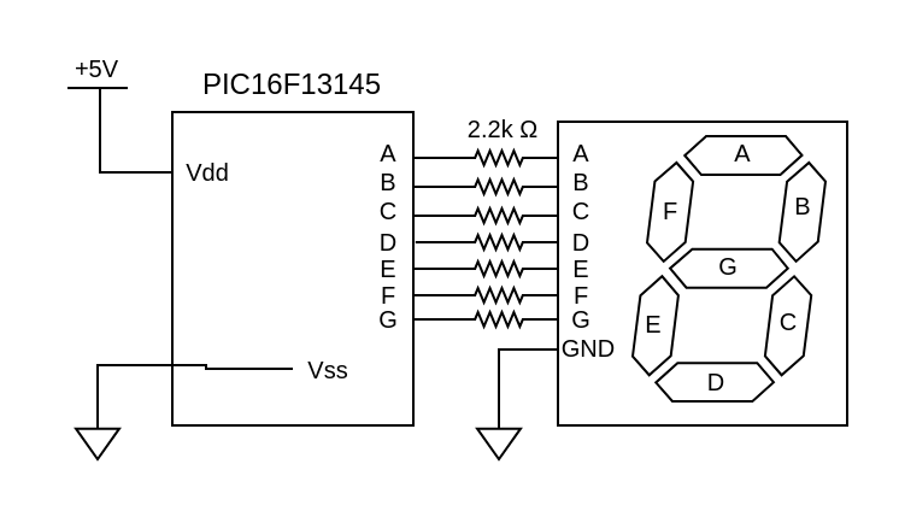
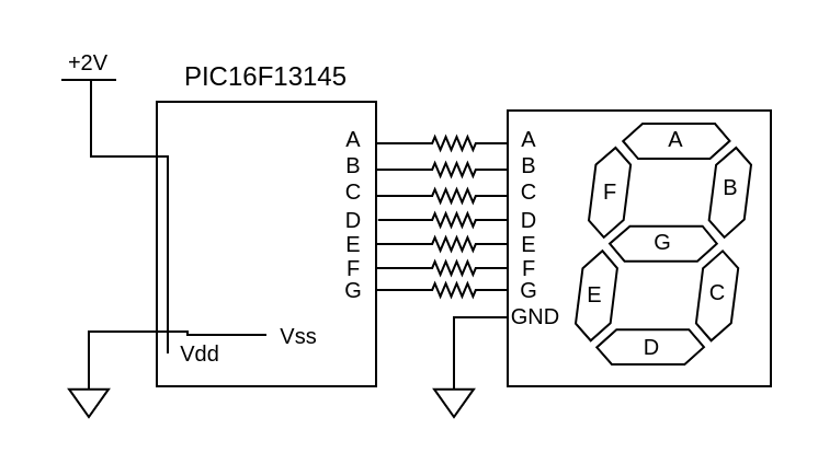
  <mxCell id="0" />
  <mxCell id="1" parent="0" />
  <mxCell id="2" value="" style="rounded=0;whiteSpace=wrap;html=1;" vertex="1" parent="1"><mxGeometry x="231" y="50" width="120" height="126" as="geometry" /></mxCell>
  <mxCell id="3" value="&lt;font style=&quot;font-size: 10px;&quot;&gt;A&lt;/font&gt;" style="text;html=1;strokeColor=none;fillColor=none;align=center;verticalAlign=middle;whiteSpace=wrap;rounded=0;" vertex="1" parent="1"><mxGeometry x="231" y="58" width="20" height="10" as="geometry" /></mxCell>
  <mxCell id="4" value="&lt;font style=&quot;font-size: 10px;&quot;&gt;B&lt;/font&gt;" style="text;html=1;strokeColor=none;fillColor=none;align=center;verticalAlign=middle;whiteSpace=wrap;rounded=0;" vertex="1" parent="1"><mxGeometry x="231" y="70" width="20" height="10" as="geometry" /></mxCell>
  <mxCell id="5" value="&lt;font style=&quot;font-size: 10px;&quot;&gt;C&lt;/font&gt;" style="text;html=1;strokeColor=none;fillColor=none;align=center;verticalAlign=middle;whiteSpace=wrap;rounded=0;" vertex="1" parent="1"><mxGeometry x="231" y="82" width="20" height="10" as="geometry" /></mxCell>
  <mxCell id="6" value="&lt;font style=&quot;font-size: 10px;&quot;&gt;D&lt;/font&gt;" style="text;html=1;strokeColor=none;fillColor=none;align=center;verticalAlign=middle;whiteSpace=wrap;rounded=0;" vertex="1" parent="1"><mxGeometry x="231" y="95" width="20" height="10" as="geometry" /></mxCell>
  <mxCell id="7" value="&lt;font style=&quot;font-size: 10px;&quot;&gt;E&lt;/font&gt;" style="text;html=1;strokeColor=none;fillColor=none;align=center;verticalAlign=middle;whiteSpace=wrap;rounded=0;" vertex="1" parent="1"><mxGeometry x="231" y="106" width="20" height="10" as="geometry" /></mxCell>
  <mxCell id="8" value="&lt;font style=&quot;font-size: 10px;&quot;&gt;F&lt;/font&gt;" style="text;html=1;strokeColor=none;fillColor=none;align=center;verticalAlign=middle;whiteSpace=wrap;rounded=0;" vertex="1" parent="1"><mxGeometry x="231" y="117" width="20" height="10" as="geometry" /></mxCell>
  <mxCell id="9" value="&lt;font style=&quot;font-size: 10px;&quot;&gt;G&lt;/font&gt;" style="text;html=1;strokeColor=none;fillColor=none;align=center;verticalAlign=middle;whiteSpace=wrap;rounded=0;" vertex="1" parent="1"><mxGeometry x="231" y="127" width="20" height="10" as="geometry" /></mxCell>
  <mxCell id="10" value="&lt;font style=&quot;font-size: 10px;&quot;&gt;GND&lt;/font&gt;" style="text;html=1;strokeColor=none;fillColor=none;align=center;verticalAlign=middle;whiteSpace=wrap;rounded=0;" vertex="1" parent="1"><mxGeometry x="234" y="139" width="20" height="10" as="geometry" /></mxCell>
  <mxCell id="11" style="edgeStyle=orthogonalEdgeStyle;rounded=0;orthogonalLoop=1;jettySize=auto;html=1;exitX=1;exitY=0.5;exitDx=0;exitDy=0;exitPerimeter=0;entryX=0;entryY=0.5;entryDx=0;entryDy=0;endArrow=none;endFill=0;" edge="1" parent="1" source="12" target="3"><mxGeometry relative="1" as="geometry" /></mxCell>
  <mxCell id="12" value="" style="pointerEvents=1;verticalLabelPosition=bottom;shadow=0;dashed=0;align=center;html=1;verticalAlign=top;shape=mxgraph.electrical.resistors.resistor_2;" vertex="1" parent="1"><mxGeometry x="191" y="62" width="31" height="6" as="geometry" /></mxCell>
  <mxCell id="13" value="" style="group" vertex="1" connectable="0" parent="1"><mxGeometry x="261" y="56" width="82" height="110" as="geometry" /></mxCell>
  <mxCell id="14" value="" style="verticalLabelPosition=bottom;shadow=0;dashed=0;align=center;html=1;verticalAlign=top;shape=mxgraph.electrical.opto_electronics.7_segment_display;pointerEvents=1;" vertex="1" parent="13"><mxGeometry x="1" width="80" height="110" as="geometry" /></mxCell>
  <mxCell id="15" value="&lt;font style=&quot;font-size: 10px;&quot;&gt;A&lt;/font&gt;" style="text;html=1;strokeColor=none;fillColor=none;align=center;verticalAlign=middle;whiteSpace=wrap;rounded=0;" vertex="1" parent="13"><mxGeometry x="37" y="2" width="20" height="10" as="geometry" /></mxCell>
  <mxCell id="16" value="&lt;font style=&quot;font-size: 10px;&quot;&gt;B&lt;/font&gt;" style="text;html=1;strokeColor=none;fillColor=none;align=center;verticalAlign=middle;whiteSpace=wrap;rounded=0;" vertex="1" parent="13"><mxGeometry x="62" y="24" width="20" height="10" as="geometry" /></mxCell>
  <mxCell id="17" value="&lt;font style=&quot;font-size: 10px;&quot;&gt;G&lt;/font&gt;" style="text;html=1;strokeColor=none;fillColor=none;align=center;verticalAlign=middle;whiteSpace=wrap;rounded=0;" vertex="1" parent="13"><mxGeometry x="31" y="49" width="20" height="10" as="geometry" /></mxCell>
  <mxCell id="18" value="&lt;font style=&quot;font-size: 10px;&quot;&gt;F&lt;/font&gt;" style="text;html=1;strokeColor=none;fillColor=none;align=center;verticalAlign=middle;whiteSpace=wrap;rounded=0;" vertex="1" parent="13"><mxGeometry x="7" y="26" width="20" height="10" as="geometry" /></mxCell>
  <mxCell id="19" value="&lt;font style=&quot;font-size: 10px;&quot;&gt;E&lt;/font&gt;" style="text;html=1;strokeColor=none;fillColor=none;align=center;verticalAlign=middle;whiteSpace=wrap;rounded=0;" vertex="1" parent="13"><mxGeometry y="73" width="20" height="10" as="geometry" /></mxCell>
  <mxCell id="20" value="&lt;font style=&quot;font-size: 10px;&quot;&gt;D&lt;/font&gt;" style="text;html=1;strokeColor=none;fillColor=none;align=center;verticalAlign=middle;whiteSpace=wrap;rounded=0;" vertex="1" parent="13"><mxGeometry x="26" y="97" width="20" height="10" as="geometry" /></mxCell>
  <mxCell id="21" value="&lt;font style=&quot;font-size: 10px;&quot;&gt;C&lt;/font&gt;" style="text;html=1;strokeColor=none;fillColor=none;align=center;verticalAlign=middle;whiteSpace=wrap;rounded=0;" vertex="1" parent="13"><mxGeometry x="56" y="72" width="20" height="10" as="geometry" /></mxCell>
  <mxCell id="22" value="" style="rounded=0;whiteSpace=wrap;html=1;" vertex="1" parent="1"><mxGeometry x="71" y="46" width="100" height="130" as="geometry" /></mxCell>
  <mxCell id="23" style="edgeStyle=orthogonalEdgeStyle;rounded=0;orthogonalLoop=1;jettySize=auto;html=1;exitX=0;exitY=0.5;exitDx=0;exitDy=0;exitPerimeter=0;entryX=0.996;entryY=0.139;entryDx=0;entryDy=0;entryPerimeter=0;endArrow=none;endFill=0;" edge="1" parent="1" source="12" target="22"><mxGeometry relative="1" as="geometry" /></mxCell>
  <mxCell id="24" style="edgeStyle=orthogonalEdgeStyle;rounded=0;orthogonalLoop=1;jettySize=auto;html=1;exitX=1;exitY=0.5;exitDx=0;exitDy=0;exitPerimeter=0;entryX=0;entryY=0.75;entryDx=0;entryDy=0;endArrow=none;endFill=0;" edge="1" parent="1" source="25" target="4"><mxGeometry relative="1" as="geometry" /></mxCell>
  <mxCell id="25" value="" style="pointerEvents=1;verticalLabelPosition=bottom;shadow=0;dashed=0;align=center;html=1;verticalAlign=top;shape=mxgraph.electrical.resistors.resistor_2;" vertex="1" parent="1"><mxGeometry x="191" y="74" width="31" height="6" as="geometry" /></mxCell>
  <mxCell id="26" style="edgeStyle=orthogonalEdgeStyle;rounded=0;orthogonalLoop=1;jettySize=auto;html=1;exitX=1;exitY=0.5;exitDx=0;exitDy=0;exitPerimeter=0;entryX=0;entryY=0.75;entryDx=0;entryDy=0;endArrow=none;endFill=0;" edge="1" parent="1" source="27" target="5"><mxGeometry relative="1" as="geometry" /></mxCell>
  <mxCell id="27" value="" style="pointerEvents=1;verticalLabelPosition=bottom;shadow=0;dashed=0;align=center;html=1;verticalAlign=top;shape=mxgraph.electrical.resistors.resistor_2;" vertex="1" parent="1"><mxGeometry x="191" y="86" width="31" height="6" as="geometry" /></mxCell>
  <mxCell id="28" style="edgeStyle=orthogonalEdgeStyle;rounded=0;orthogonalLoop=1;jettySize=auto;html=1;exitX=1;exitY=0.5;exitDx=0;exitDy=0;exitPerimeter=0;entryX=0;entryY=0.75;entryDx=0;entryDy=0;endArrow=none;endFill=0;" edge="1" parent="1" source="29" target="6"><mxGeometry relative="1" as="geometry" /></mxCell>
  <mxCell id="29" value="" style="pointerEvents=1;verticalLabelPosition=bottom;shadow=0;dashed=0;align=center;html=1;verticalAlign=top;shape=mxgraph.electrical.resistors.resistor_2;" vertex="1" parent="1"><mxGeometry x="191" y="97" width="31" height="6" as="geometry" /></mxCell>
  <mxCell id="30" style="edgeStyle=orthogonalEdgeStyle;rounded=0;orthogonalLoop=1;jettySize=auto;html=1;exitX=1;exitY=0.5;exitDx=0;exitDy=0;exitPerimeter=0;entryX=0;entryY=0.75;entryDx=0;entryDy=0;endArrow=none;endFill=0;" edge="1" parent="1" source="32" target="7"><mxGeometry relative="1" as="geometry" /></mxCell>
  <mxCell id="31" style="edgeStyle=orthogonalEdgeStyle;rounded=0;orthogonalLoop=1;jettySize=auto;html=1;exitX=0;exitY=0.5;exitDx=0;exitDy=0;exitPerimeter=0;entryX=1;entryY=0.5;entryDx=0;entryDy=0;endArrow=none;endFill=0;" edge="1" parent="1" source="32" target="22"><mxGeometry relative="1" as="geometry" /></mxCell>
  <mxCell id="32" value="" style="pointerEvents=1;verticalLabelPosition=bottom;shadow=0;dashed=0;align=center;html=1;verticalAlign=top;shape=mxgraph.electrical.resistors.resistor_2;" vertex="1" parent="1"><mxGeometry x="191" y="108" width="31" height="6" as="geometry" /></mxCell>
  <mxCell id="33" style="edgeStyle=orthogonalEdgeStyle;rounded=0;orthogonalLoop=1;jettySize=auto;html=1;exitX=1;exitY=0.5;exitDx=0;exitDy=0;exitPerimeter=0;entryX=0;entryY=0.75;entryDx=0;entryDy=0;endArrow=none;endFill=0;" edge="1" parent="1" source="34" target="8"><mxGeometry relative="1" as="geometry" /></mxCell>
  <mxCell id="34" value="" style="pointerEvents=1;verticalLabelPosition=bottom;shadow=0;dashed=0;align=center;html=1;verticalAlign=top;shape=mxgraph.electrical.resistors.resistor_2;" vertex="1" parent="1"><mxGeometry x="191" y="119" width="31" height="6" as="geometry" /></mxCell>
  <mxCell id="35" style="edgeStyle=orthogonalEdgeStyle;rounded=0;orthogonalLoop=1;jettySize=auto;html=1;exitX=1;exitY=0.5;exitDx=0;exitDy=0;exitPerimeter=0;entryX=0;entryY=0.75;entryDx=0;entryDy=0;endArrow=none;endFill=0;" edge="1" parent="1" source="36" target="9"><mxGeometry relative="1" as="geometry" /></mxCell>
  <mxCell id="36" value="" style="pointerEvents=1;verticalLabelPosition=bottom;shadow=0;dashed=0;align=center;html=1;verticalAlign=top;shape=mxgraph.electrical.resistors.resistor_2;" vertex="1" parent="1"><mxGeometry x="191" y="129" width="31" height="6" as="geometry" /></mxCell>
  <mxCell id="37" style="edgeStyle=orthogonalEdgeStyle;rounded=0;orthogonalLoop=1;jettySize=auto;html=1;exitX=0;exitY=0.5;exitDx=0;exitDy=0;exitPerimeter=0;entryX=1;entryY=0.23;entryDx=0;entryDy=0;entryPerimeter=0;endArrow=none;endFill=0;" edge="1" parent="1" source="25" target="22"><mxGeometry relative="1" as="geometry" /></mxCell>
  <mxCell id="38" style="edgeStyle=orthogonalEdgeStyle;rounded=0;orthogonalLoop=1;jettySize=auto;html=1;exitX=0;exitY=0.5;exitDx=0;exitDy=0;exitPerimeter=0;entryX=0.998;entryY=0.33;entryDx=0;entryDy=0;entryPerimeter=0;endArrow=none;endFill=0;" edge="1" parent="1" source="27" target="22"><mxGeometry relative="1" as="geometry" /></mxCell>
  <mxCell id="39" style="edgeStyle=orthogonalEdgeStyle;rounded=0;orthogonalLoop=1;jettySize=auto;html=1;exitX=0;exitY=0.5;exitDx=0;exitDy=0;exitPerimeter=0;entryX=1.009;entryY=0.408;entryDx=0;entryDy=0;entryPerimeter=0;endArrow=none;endFill=0;" edge="1" parent="1" source="29" target="22"><mxGeometry relative="1" as="geometry" /></mxCell>
  <mxCell id="40" style="edgeStyle=orthogonalEdgeStyle;rounded=0;orthogonalLoop=1;jettySize=auto;html=1;exitX=0;exitY=0.5;exitDx=0;exitDy=0;exitPerimeter=0;entryX=1;entryY=0.591;entryDx=0;entryDy=0;entryPerimeter=0;endArrow=none;endFill=0;" edge="1" parent="1" source="34" target="22"><mxGeometry relative="1" as="geometry" /></mxCell>
  <mxCell id="41" style="edgeStyle=orthogonalEdgeStyle;rounded=0;orthogonalLoop=1;jettySize=auto;html=1;exitX=0;exitY=0.5;exitDx=0;exitDy=0;exitPerimeter=0;entryX=1;entryY=0.5;entryDx=0;entryDy=0;endArrow=none;endFill=0;" edge="1" parent="1" source="36" target="49"><mxGeometry relative="1" as="geometry" /></mxCell>
- <mxCell id="42" value="&lt;font style=&quot;font-size: 10px;&quot;&gt;2.2k Ω&lt;/font&gt;" style="text;html=1;strokeColor=none;fillColor=none;align=center;verticalAlign=middle;whiteSpace=wrap;rounded=0;" vertex="1" parent="1"><mxGeometry x="191" y="44" width="34.5" height="18" as="geometry" /></mxCell>
  <mxCell id="43" value="&lt;font style=&quot;font-size: 10px;&quot;&gt;A&lt;/font&gt;" style="text;html=1;strokeColor=none;fillColor=none;align=center;verticalAlign=middle;whiteSpace=wrap;rounded=0;" vertex="1" parent="1"><mxGeometry x="151" y="58" width="20" height="10" as="geometry" /></mxCell>
  <mxCell id="44" value="&lt;font style=&quot;font-size: 10px;&quot;&gt;B&lt;/font&gt;" style="text;html=1;strokeColor=none;fillColor=none;align=center;verticalAlign=middle;whiteSpace=wrap;rounded=0;" vertex="1" parent="1"><mxGeometry x="151" y="70" width="20" height="10" as="geometry" /></mxCell>
  <mxCell id="45" value="&lt;font style=&quot;font-size: 10px;&quot;&gt;C&lt;/font&gt;" style="text;html=1;strokeColor=none;fillColor=none;align=center;verticalAlign=middle;whiteSpace=wrap;rounded=0;" vertex="1" parent="1"><mxGeometry x="151" y="82" width="20" height="10" as="geometry" /></mxCell>
  <mxCell id="46" value="&lt;font style=&quot;font-size: 10px;&quot;&gt;D&lt;/font&gt;" style="text;html=1;strokeColor=none;fillColor=none;align=center;verticalAlign=middle;whiteSpace=wrap;rounded=0;" vertex="1" parent="1"><mxGeometry x="151" y="95" width="20" height="10" as="geometry" /></mxCell>
  <mxCell id="47" value="&lt;font style=&quot;font-size: 10px;&quot;&gt;E&lt;/font&gt;" style="text;html=1;strokeColor=none;fillColor=none;align=center;verticalAlign=middle;whiteSpace=wrap;rounded=0;" vertex="1" parent="1"><mxGeometry x="151" y="106" width="20" height="10" as="geometry" /></mxCell>
  <mxCell id="48" value="&lt;font style=&quot;font-size: 10px;&quot;&gt;F&lt;/font&gt;" style="text;html=1;strokeColor=none;fillColor=none;align=center;verticalAlign=middle;whiteSpace=wrap;rounded=0;" vertex="1" parent="1"><mxGeometry x="151" y="117" width="20" height="10" as="geometry" /></mxCell>
  <mxCell id="49" value="&lt;font style=&quot;font-size: 10px;&quot;&gt;G&lt;/font&gt;" style="text;html=1;strokeColor=none;fillColor=none;align=center;verticalAlign=middle;whiteSpace=wrap;rounded=0;" vertex="1" parent="1"><mxGeometry x="151" y="127" width="20" height="10" as="geometry" /></mxCell>
  <mxCell id="50" value="PIC16F13145" style="text;html=1;strokeColor=none;fillColor=none;align=center;verticalAlign=middle;whiteSpace=wrap;rounded=0;" vertex="1" parent="1"><mxGeometry x="91" y="20" width="60" height="30" as="geometry" /></mxCell>
  <mxCell id="51" style="edgeStyle=orthogonalEdgeStyle;rounded=0;orthogonalLoop=1;jettySize=auto;html=1;exitX=0;exitY=0.5;exitDx=0;exitDy=0;endArrow=none;endFill=0;" edge="1" parent="1" source="52"><mxGeometry relative="1" as="geometry"><mxPoint x="31" y="36" as="targetPoint" /><Array as="points"><mxPoint x="41" y="71" /><mxPoint x="41" y="36" /></Array></mxGeometry></mxCell>
- <mxCell id="52" value="&lt;font style=&quot;font-size: 10px;&quot;&gt;Vdd&lt;/font&gt;" style="text;html=1;strokeColor=none;fillColor=none;align=center;verticalAlign=middle;whiteSpace=wrap;rounded=0;" vertex="1" parent="1"><mxGeometry x="71" y="62" width="30" height="18" as="geometry" /></mxCell>
+ <mxCell id="52" value="&lt;font style=&quot;font-size: 10px;&quot;&gt;Vdd&lt;/font&gt;" style="text;html=1;strokeColor=none;fillColor=none;align=center;verticalAlign=middle;whiteSpace=wrap;rounded=0;" vertex="1" parent="1"><mxGeometry x="76" y="152" width="30" height="18" as="geometry" /></mxCell>
  <mxCell id="53" value="&lt;font style=&quot;font-size: 10px;&quot;&gt;Vss&lt;/font&gt;" style="text;html=1;strokeColor=none;fillColor=none;align=center;verticalAlign=middle;whiteSpace=wrap;rounded=0;" vertex="1" parent="1"><mxGeometry x="121" y="143" width="30" height="19" as="geometry" /></mxCell>
  <mxCell id="54" style="edgeStyle=orthogonalEdgeStyle;rounded=0;orthogonalLoop=1;jettySize=auto;html=1;exitX=0.5;exitY=0;exitDx=0;exitDy=0;exitPerimeter=0;entryX=0;entryY=0.5;entryDx=0;entryDy=0;endArrow=none;endFill=0;" edge="1" parent="1" source="55" target="53"><mxGeometry relative="1" as="geometry" /></mxCell>
  <mxCell id="55" value="" style="pointerEvents=1;verticalLabelPosition=bottom;shadow=0;dashed=0;align=center;html=1;verticalAlign=top;shape=mxgraph.electrical.signal_sources.signal_ground;" vertex="1" parent="1"><mxGeometry x="31" y="171" width="18" height="19" as="geometry" /></mxCell>
- <mxCell id="56" value="&lt;font style=&quot;font-size: 10px;&quot;&gt;+5V&lt;/font&gt;" style="text;html=1;strokeColor=none;fillColor=none;align=center;verticalAlign=middle;whiteSpace=wrap;rounded=0;" vertex="1" parent="1"><mxGeometry x="20" y="20" width="40" height="16" as="geometry" /></mxCell>
+ <mxCell id="56" value="&lt;font style=&quot;font-size: 10px;&quot;&gt;+2V&lt;/font&gt;" style="text;html=1;strokeColor=none;fillColor=none;align=center;verticalAlign=middle;whiteSpace=wrap;rounded=0;" vertex="1" parent="1"><mxGeometry x="20" y="20" width="40" height="16" as="geometry" /></mxCell>
  <mxCell id="57" value="" style="endArrow=none;html=1;rounded=0;" edge="1" parent="1"><mxGeometry width="50" height="50" relative="1" as="geometry"><mxPoint x="52.5" y="36" as="sourcePoint" /><mxPoint x="27.5" y="36" as="targetPoint" /></mxGeometry></mxCell>
  <mxCell id="58" style="edgeStyle=orthogonalEdgeStyle;rounded=0;orthogonalLoop=1;jettySize=auto;html=1;exitX=0.5;exitY=0;exitDx=0;exitDy=0;exitPerimeter=0;entryX=0;entryY=0.75;entryDx=0;entryDy=0;endArrow=none;endFill=0;" edge="1" parent="1" source="59" target="2"><mxGeometry relative="1" as="geometry"><Array as="points"><mxPoint x="207" y="145" /></Array></mxGeometry></mxCell>
  <mxCell id="59" value="" style="pointerEvents=1;verticalLabelPosition=bottom;shadow=0;dashed=0;align=center;html=1;verticalAlign=top;shape=mxgraph.electrical.signal_sources.signal_ground;" vertex="1" parent="1"><mxGeometry x="197.5" y="171" width="18" height="19" as="geometry" /></mxCell>
